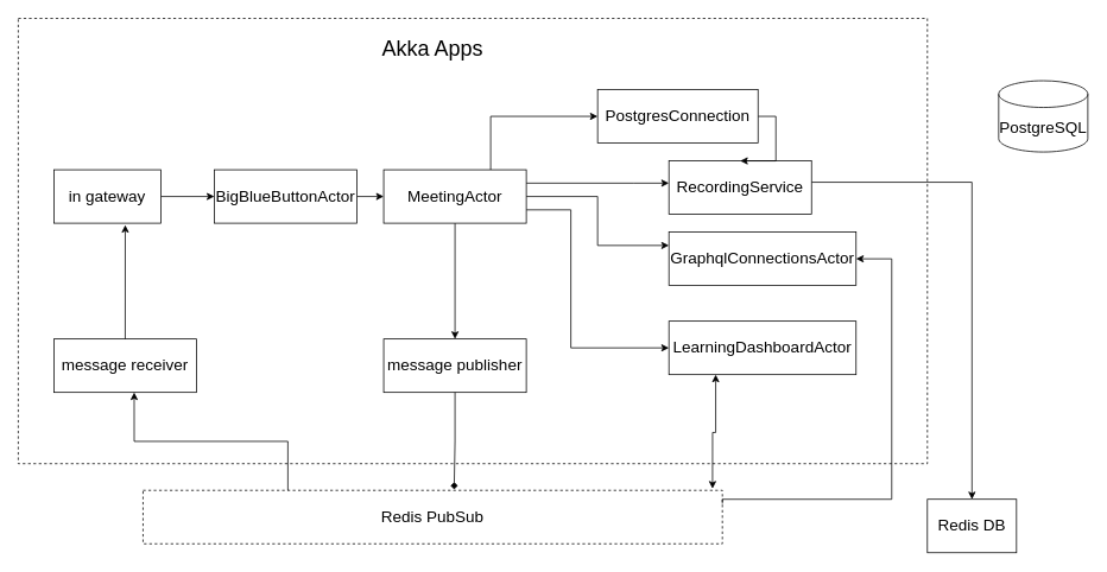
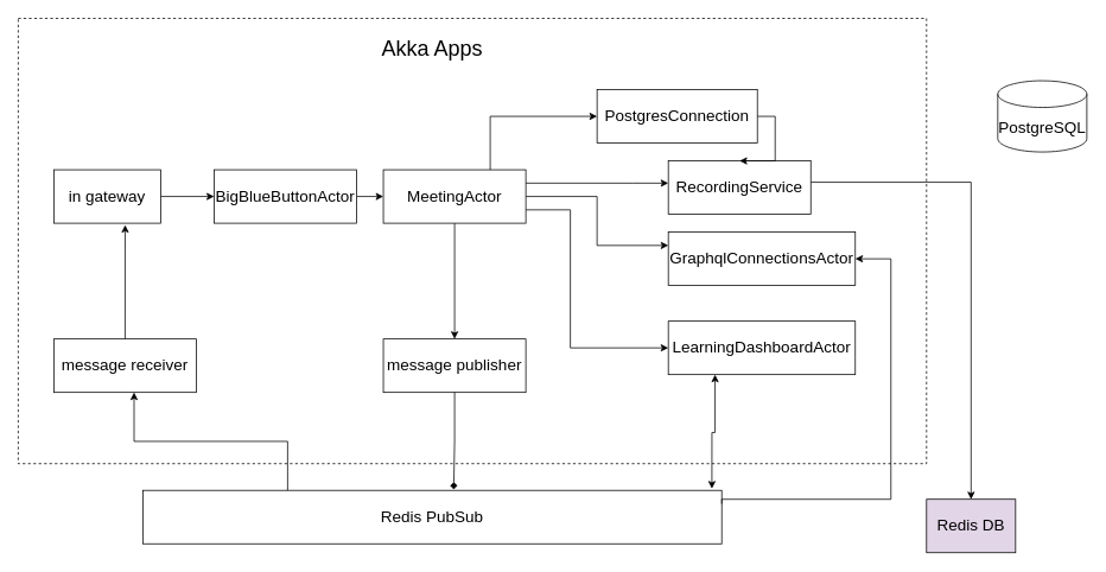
  <mxCell id="0" />
  <mxCell id="1" parent="0" />
  <mxCell id="2" value="" style="rounded=0;whiteSpace=wrap;html=1;dashed=1;" vertex="1" parent="1"><mxGeometry x="20" y="20" width="1020" height="500" as="geometry" /></mxCell>
  <mxCell id="3" style="edgeStyle=orthogonalEdgeStyle;rounded=0;orthogonalLoop=1;jettySize=auto;html=1;exitX=1;exitY=0.5;exitDx=0;exitDy=0;entryX=0;entryY=0.5;entryDx=0;entryDy=0;" edge="1" parent="1" source="4" target="6"><mxGeometry relative="1" as="geometry" /></mxCell>
  <mxCell id="4" value="&lt;font style=&quot;font-size: 18px;&quot;&gt;in gateway&lt;/font&gt;" style="rounded=0;whiteSpace=wrap;html=1;" vertex="1" parent="1"><mxGeometry x="60" y="190" width="120" height="60" as="geometry" /></mxCell>
  <mxCell id="5" style="edgeStyle=orthogonalEdgeStyle;rounded=0;orthogonalLoop=1;jettySize=auto;html=1;exitX=1;exitY=0.5;exitDx=0;exitDy=0;entryX=0;entryY=0.5;entryDx=0;entryDy=0;" edge="1" parent="1" source="6" target="12"><mxGeometry relative="1" as="geometry" /></mxCell>
  <mxCell id="6" value="&lt;font style=&quot;font-size: 18px;&quot;&gt;BigBlueButtonActor&lt;/font&gt;" style="rounded=0;whiteSpace=wrap;html=1;" vertex="1" parent="1"><mxGeometry x="240" y="190" width="160" height="60" as="geometry" /></mxCell>
  <mxCell id="7" style="edgeStyle=orthogonalEdgeStyle;rounded=0;orthogonalLoop=1;jettySize=auto;html=1;exitX=0.5;exitY=1;exitDx=0;exitDy=0;entryX=0.5;entryY=0;entryDx=0;entryDy=0;" edge="1" parent="1" source="12" target="16"><mxGeometry relative="1" as="geometry" /></mxCell>
  <mxCell id="8" style="edgeStyle=orthogonalEdgeStyle;rounded=0;orthogonalLoop=1;jettySize=auto;html=1;exitX=1;exitY=0.25;exitDx=0;exitDy=0;" edge="1" parent="1" source="12" target="14"><mxGeometry relative="1" as="geometry"><Array as="points"><mxPoint x="710" y="205" /><mxPoint x="710" y="205" /></Array></mxGeometry></mxCell>
  <mxCell id="9" style="edgeStyle=orthogonalEdgeStyle;rounded=0;orthogonalLoop=1;jettySize=auto;html=1;exitX=1;exitY=0.5;exitDx=0;exitDy=0;entryX=0;entryY=0.25;entryDx=0;entryDy=0;" edge="1" parent="1" source="12" target="23"><mxGeometry relative="1" as="geometry" /></mxCell>
  <mxCell id="10" style="edgeStyle=orthogonalEdgeStyle;rounded=0;orthogonalLoop=1;jettySize=auto;html=1;exitX=1;exitY=0.75;exitDx=0;exitDy=0;entryX=0;entryY=0.5;entryDx=0;entryDy=0;" edge="1" parent="1" source="12" target="17"><mxGeometry relative="1" as="geometry"><Array as="points"><mxPoint x="640" y="235" /><mxPoint x="640" y="390" /></Array></mxGeometry></mxCell>
  <mxCell id="11" style="edgeStyle=orthogonalEdgeStyle;rounded=0;orthogonalLoop=1;jettySize=auto;html=1;exitX=0.75;exitY=0;exitDx=0;exitDy=0;entryX=0;entryY=0.5;entryDx=0;entryDy=0;" edge="1" parent="1" source="12" target="27"><mxGeometry relative="1" as="geometry" /></mxCell>
  <mxCell id="12" value="&lt;font style=&quot;font-size: 18px;&quot;&gt;MeetingActor&lt;/font&gt;" style="rounded=0;whiteSpace=wrap;html=1;" vertex="1" parent="1"><mxGeometry x="430" y="190" width="160" height="60" as="geometry" /></mxCell>
  <mxCell id="13" style="edgeStyle=orthogonalEdgeStyle;rounded=0;orthogonalLoop=1;jettySize=auto;html=1;exitX=1;exitY=0.4;exitDx=0;exitDy=0;entryX=0.5;entryY=0;entryDx=0;entryDy=0;exitPerimeter=0;" edge="1" parent="1" source="14" target="19"><mxGeometry relative="1" as="geometry" /></mxCell>
  <mxCell id="14" value="&lt;font style=&quot;font-size: 18px;&quot;&gt;RecordingService&lt;/font&gt;" style="rounded=0;whiteSpace=wrap;html=1;" vertex="1" parent="1"><mxGeometry x="750" y="180" width="160" height="60" as="geometry" /></mxCell>
  <mxCell id="15" value="&lt;font style=&quot;font-size: 18px;&quot;&gt;message receiver&lt;/font&gt;" style="rounded=0;whiteSpace=wrap;html=1;" vertex="1" parent="1"><mxGeometry x="60" y="380" width="160" height="60" as="geometry" /></mxCell>
  <mxCell id="16" value="&lt;font style=&quot;font-size: 18px;&quot;&gt;message publisher&lt;/font&gt;" style="rounded=0;whiteSpace=wrap;html=1;" vertex="1" parent="1"><mxGeometry x="430" y="380" width="160" height="60" as="geometry" /></mxCell>
  <mxCell id="17" value="&lt;font style=&quot;font-size: 18px;&quot;&gt;LearningDashboardActor&lt;/font&gt;" style="rounded=0;whiteSpace=wrap;html=1;" vertex="1" parent="1"><mxGeometry x="750" y="360" width="210" height="60" as="geometry" /></mxCell>
- <mxCell id="18" value="&lt;font style=&quot;font-size: 18px;&quot;&gt;Redis PubSub&lt;/font&gt;" style="rounded=0;whiteSpace=wrap;html=1;dashed=1;" vertex="1" parent="1"><mxGeometry x="160" y="550" width="650" height="60" as="geometry" /></mxCell>
- <mxCell id="19" value="&lt;font style=&quot;font-size: 18px;&quot;&gt;Redis DB&lt;/font&gt;" style="rounded=0;whiteSpace=wrap;html=1;" vertex="1" parent="1"><mxGeometry x="1040" y="560" width="100" height="60" as="geometry" /></mxCell>
+ <mxCell id="18" value="&lt;font style=&quot;font-size: 18px;&quot;&gt;Redis PubSub&lt;/font&gt;" style="rounded=0;whiteSpace=wrap;html=1;" vertex="1" parent="1"><mxGeometry x="160" y="550" width="650" height="60" as="geometry" /></mxCell>
+ <mxCell id="19" value="&lt;font style=&quot;font-size: 18px;&quot;&gt;Redis DB&lt;/font&gt;" style="rounded=0;whiteSpace=wrap;html=1;fillColor=#e1d5e7;" vertex="1" parent="1"><mxGeometry x="1040" y="560" width="100" height="60" as="geometry" /></mxCell>
  <mxCell id="20" style="edgeStyle=orthogonalEdgeStyle;rounded=0;orthogonalLoop=1;jettySize=auto;html=1;exitX=0.5;exitY=0;exitDx=0;exitDy=0;entryX=0.667;entryY=1.033;entryDx=0;entryDy=0;entryPerimeter=0;" edge="1" parent="1" source="15" target="4"><mxGeometry relative="1" as="geometry" /></mxCell>
  <mxCell id="21" style="edgeStyle=orthogonalEdgeStyle;rounded=0;orthogonalLoop=1;jettySize=auto;html=1;exitX=0.25;exitY=0;exitDx=0;exitDy=0;entryX=0.563;entryY=1;entryDx=0;entryDy=0;entryPerimeter=0;" edge="1" parent="1" source="18" target="15"><mxGeometry relative="1" as="geometry" /></mxCell>
  <mxCell id="22" style="edgeStyle=orthogonalEdgeStyle;rounded=0;orthogonalLoop=1;jettySize=auto;html=1;entryX=1;entryY=0.5;entryDx=0;entryDy=0;exitX=1;exitY=0.25;exitDx=0;exitDy=0;" edge="1" parent="1" source="18" target="23"><mxGeometry relative="1" as="geometry"><mxPoint x="803" y="540" as="sourcePoint" /><Array as="points"><mxPoint x="810" y="560" /><mxPoint x="1000" y="560" /><mxPoint x="1000" y="290" /></Array></mxGeometry></mxCell>
  <mxCell id="23" value="&lt;font style=&quot;font-size: 18px;&quot;&gt;GraphqlConnectionsActor&lt;/font&gt;" style="rounded=0;whiteSpace=wrap;html=1;" vertex="1" parent="1"><mxGeometry x="750" y="260" width="210" height="60" as="geometry" /></mxCell>
  <mxCell id="24" style="edgeStyle=orthogonalEdgeStyle;rounded=0;orthogonalLoop=1;jettySize=auto;html=1;exitX=0.25;exitY=1;exitDx=0;exitDy=0;entryX=0.983;entryY=-0.033;entryDx=0;entryDy=0;entryPerimeter=0;startArrow=classic;startFill=1;" edge="1" parent="1" source="17" target="18"><mxGeometry relative="1" as="geometry" /></mxCell>
  <mxCell id="25" style="edgeStyle=orthogonalEdgeStyle;rounded=0;orthogonalLoop=1;jettySize=auto;html=1;exitX=0.5;exitY=1;exitDx=0;exitDy=0;entryX=0.537;entryY=-0.017;entryDx=0;entryDy=0;entryPerimeter=0;endArrow=diamond;" edge="1" parent="1" source="16" target="18"><mxGeometry relative="1" as="geometry" /></mxCell>
  <mxCell id="26" style="edgeStyle=orthogonalEdgeStyle;rounded=0;orthogonalLoop=1;jettySize=auto;html=1;exitX=1;exitY=0.5;exitDx=0;exitDy=0;" edge="1" parent="1" source="27" target="14"><mxGeometry relative="1" as="geometry" /></mxCell>
  <mxCell id="27" value="&lt;font style=&quot;font-size: 18px;&quot;&gt;PostgresConnection&lt;/font&gt;" style="rounded=0;whiteSpace=wrap;html=1;" vertex="1" parent="1"><mxGeometry x="670" y="100" width="180" height="60" as="geometry" /></mxCell>
  <mxCell id="28" value="&lt;font style=&quot;font-size: 18px;&quot;&gt;PostgreSQL&lt;/font&gt;" style="shape=cylinder3;whiteSpace=wrap;html=1;boundedLbl=1;backgroundOutline=1;size=15;" vertex="1" parent="1"><mxGeometry x="1120" y="90" width="100" height="80" as="geometry" /></mxCell>
  <mxCell id="29" value="&lt;font style=&quot;font-size: 24px;&quot;&gt;Akka Apps&lt;/font&gt;" style="text;html=1;align=center;verticalAlign=middle;whiteSpace=wrap;rounded=0;" vertex="1" parent="1"><mxGeometry x="405" y="40" width="160" height="30" as="geometry" /></mxCell>
